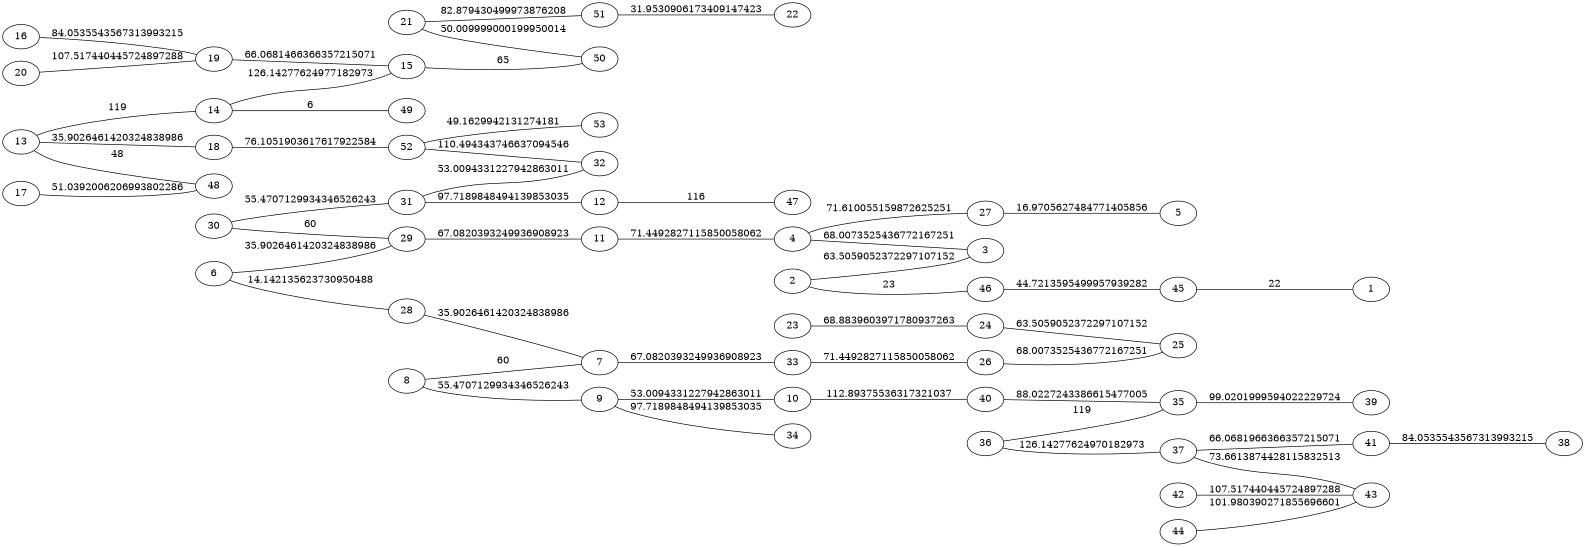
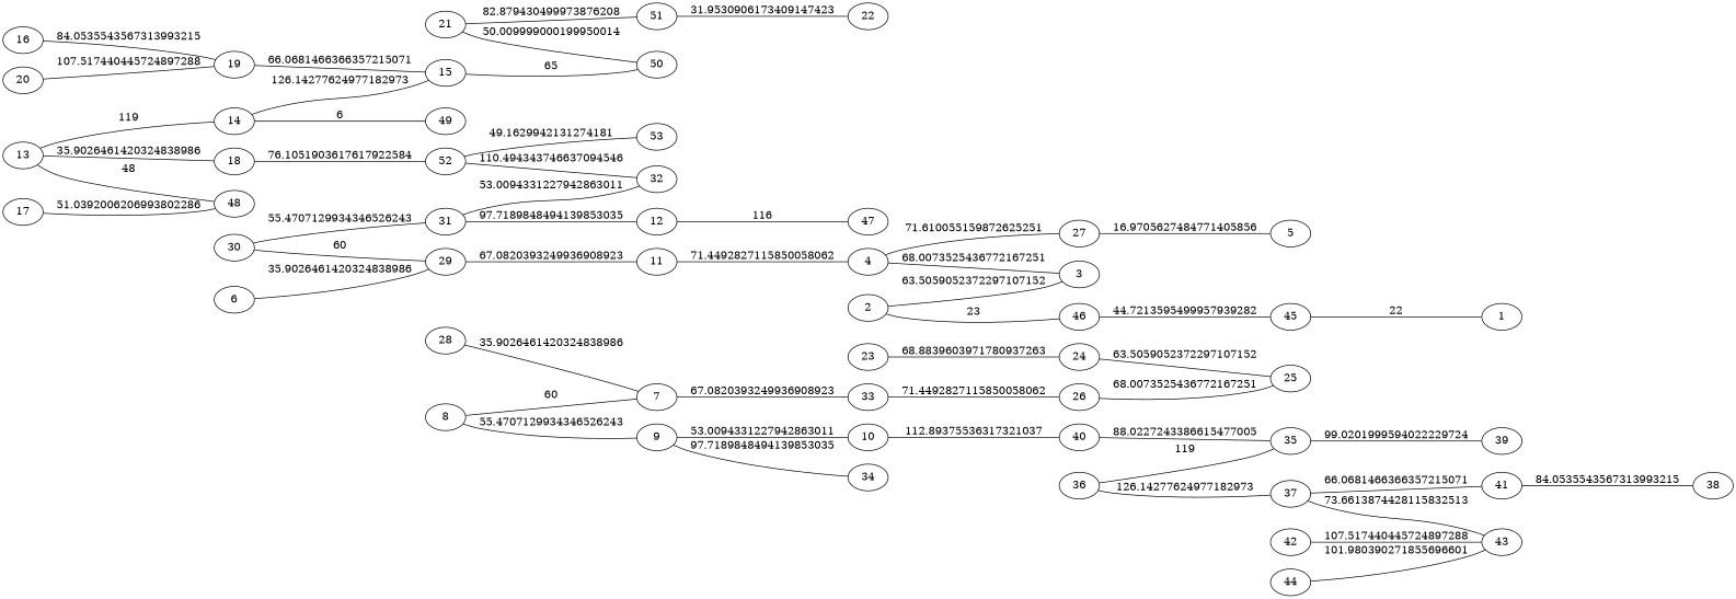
  graph {
    rankdir=LR
    14
    49
    15
    50
    6
    28
    29
    7
    11
    33
    27
    5
    45
    1
    2
    46
    3
    51
    22
    26
    4
    13
    48
    18
    52
    53
    32
    21
    17
    31
    12
    47
    9
    10
    34
    40
    35
    30
    8
    24
    25
    19
    37
    41
    43
    38
    23
    16
    39
    44
    42
    20
    36
    14 -- 49 [label=6]
    14 -- 15 [label=126.14277624977182973]
    15 -- 50 [label=65]
-   6 -- 28 [label=14.142135623730950488]
    6 -- 29 [label=35.9026461420324838986]
    28 -- 7 [label=35.9026461420324838986]
    29 -- 11 [label=67.0820393249936908923]
    7 -- 33 [label=67.0820393249936908923]
    11 -- 4 [label=71.4492827115850058062]
    33 -- 26 [label=71.4492827115850058062]
    27 -- 5 [label=16.9705627484771405856]
    45 -- 1 [label=22]
    2 -- 46 [label=23]
    2 -- 3 [label=63.5059052372297107152]
    46 -- 45 [label=44.7213595499957939282]
    51 -- 22 [label=31.9530906173409147423]
    26 -- 25 [label=68.0073525436772167251]
    4 -- 27 [label=71.610055159872625251]
    4 -- 3 [label=68.0073525436772167251]
    13 -- 14 [label=119]
    13 -- 48 [label=48]
    13 -- 18 [label=35.9026461420324838986]
    18 -- 52 [label=76.1051903617617922584]
    52 -- 53 [label=49.1629942131274181]
    52 -- 32 [label=110.494343746637094546]
    21 -- 50 [label=50.009999000199950014]
    21 -- 51 [label=82.879430499973876208]
    17 -- 48 [label=51.0392006206993802286]
    31 -- 32 [label=53.0094331227942863011]
    31 -- 12 [label=97.7189848494139853035]
    12 -- 47 [label=116]
    9 -- 10 [label=53.0094331227942863011]
    9 -- 34 [label=97.7189848494139853035]
    10 -- 40 [label=112.89375536317321037]
    40 -- 35 [label=88.0227243386615477005]
    35 -- 39 [label=99.0201999594022229724]
    30 -- 29 [label=60]
    30 -- 31 [label=55.4707129934346526243]
    8 -- 7 [label=60]
    8 -- 9 [label=55.4707129934346526243]
    24 -- 25 [label=63.5059052372297107152]
    19 -- 15 [label=66.0681466366357215071]
-   37 -- 41 [label=66.0681966366357215071]
+   37 -- 41 [label=66.0681466366357215071]
    37 -- 43 [label=73.6613874428115832513]
    41 -- 38 [label=84.0535543567313993215]
    23 -- 24 [label=68.8839603971780937263]
    16 -- 19 [label=84.0535543567313993215]
    44 -- 43 [label=101.980390271855696601]
    42 -- 43 [label=107.517440445724897288]
    20 -- 19 [label=107.517440445724897288]
    36 -- 35 [label=119]
-   36 -- 37 [label=126.14277624970182973]
+   36 -- 37 [label=126.14277624977182973]
  }
